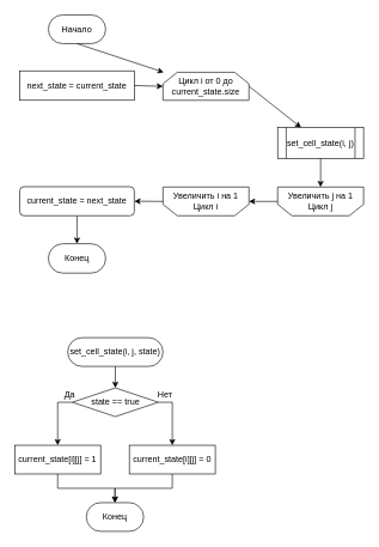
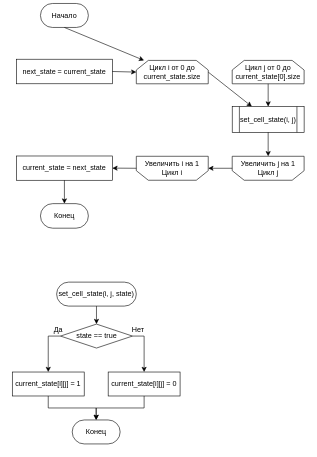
  <mxCell id="0" />
  <mxCell id="1" parent="0" />
  <mxCell id="2" value="set_cell_state(i, j, state)" style="rounded=1;whiteSpace=wrap;html=1;arcSize=50;container=1;" parent="1" vertex="1"><mxGeometry x="94" y="470" width="133" height="40" as="geometry"><mxRectangle x="230" y="79" width="90" height="20" as="alternateBounds" /></mxGeometry></mxCell>
  <mxCell id="3" value="state == true" style="rhombus;whiteSpace=wrap;html=1;" parent="1" vertex="1"><mxGeometry x="100.5" y="540" width="120" height="40" as="geometry" /></mxCell>
  <mxCell id="4" value="" style="endArrow=classic;html=1;rounded=0;exitX=0.5;exitY=1;exitDx=0;exitDy=0;entryX=0.5;entryY=0;entryDx=0;entryDy=0;" parent="1" source="2" target="3" edge="1"><mxGeometry width="50" height="50" relative="1" as="geometry"><mxPoint x="300" y="500" as="sourcePoint" /><mxPoint x="350" y="450" as="targetPoint" /></mxGeometry></mxCell>
  <mxCell id="5" value="current_state[i][j] = 1" style="rounded=0;whiteSpace=wrap;html=1;" parent="1" vertex="1"><mxGeometry x="20" y="620" width="120" height="40" as="geometry" /></mxCell>
  <mxCell id="6" value="current_state[i][j] = 0" style="rounded=0;whiteSpace=wrap;html=1;" parent="1" vertex="1"><mxGeometry x="180" y="620" width="120" height="40" as="geometry" /></mxCell>
  <mxCell id="7" value="" style="endArrow=classic;html=1;rounded=0;entryX=0.5;entryY=0;entryDx=0;entryDy=0;exitX=1;exitY=0.5;exitDx=0;exitDy=0;" parent="1" source="3" target="6" edge="1"><mxGeometry width="50" height="50" relative="1" as="geometry"><mxPoint x="270" y="610" as="sourcePoint" /><mxPoint x="320" y="560" as="targetPoint" /><Array as="points"><mxPoint x="240" y="560" /></Array></mxGeometry></mxCell>
  <mxCell id="8" value="" style="endArrow=classic;html=1;rounded=0;entryX=0.5;entryY=0;entryDx=0;entryDy=0;" parent="1" target="5" edge="1"><mxGeometry width="50" height="50" relative="1" as="geometry"><mxPoint x="100.5" y="560" as="sourcePoint" /><mxPoint x="150.5" y="510" as="targetPoint" /><Array as="points"><mxPoint x="80" y="560" /></Array></mxGeometry></mxCell>
  <mxCell id="9" value="Да" style="text;html=1;strokeColor=none;fillColor=none;align=center;verticalAlign=middle;whiteSpace=wrap;rounded=0;" parent="1" vertex="1"><mxGeometry x="67" y="535" width="60" height="30" as="geometry" /></mxCell>
  <mxCell id="10" value="Нет" style="text;html=1;strokeColor=none;fillColor=none;align=center;verticalAlign=middle;whiteSpace=wrap;rounded=0;" parent="1" vertex="1"><mxGeometry x="200" y="535" width="60" height="30" as="geometry" /></mxCell>
  <mxCell id="11" value="Конец" style="rounded=1;whiteSpace=wrap;html=1;arcSize=50;" parent="1" vertex="1"><mxGeometry x="120" y="700" width="80" height="40" as="geometry" /></mxCell>
  <mxCell id="12" value="" style="endArrow=classic;html=1;rounded=0;exitX=0.5;exitY=1;exitDx=0;exitDy=0;entryX=0.5;entryY=0;entryDx=0;entryDy=0;" parent="1" source="5" target="11" edge="1"><mxGeometry width="50" height="50" relative="1" as="geometry"><mxPoint x="0" y="750" as="sourcePoint" /><mxPoint x="50" y="700" as="targetPoint" /><Array as="points"><mxPoint x="80" y="680" /><mxPoint x="160" y="680" /></Array></mxGeometry></mxCell>
  <mxCell id="13" value="" style="endArrow=classic;html=1;rounded=0;exitX=0.5;exitY=1;exitDx=0;exitDy=0;entryX=0.5;entryY=0;entryDx=0;entryDy=0;" parent="1" source="6" target="11" edge="1"><mxGeometry width="50" height="50" relative="1" as="geometry"><mxPoint x="370" y="740" as="sourcePoint" /><mxPoint x="420" y="690" as="targetPoint" /><Array as="points"><mxPoint x="240" y="680" /><mxPoint x="160" y="680" /></Array></mxGeometry></mxCell>
- <mxCell id="14" value="Начало" style="rounded=1;whiteSpace=wrap;html=1;arcSize=50;container=1;" vertex="1" parent="1"><mxGeometry x="67" y="20" width="80" height="40" as="geometry"><mxRectangle x="230" y="79" width="90" height="20" as="alternateBounds" /></mxGeometry></mxCell>
+ <mxCell id="14" value="Начало" style="rounded=1;whiteSpace=wrap;html=1;arcSize=50;container=1;" vertex="1" parent="1"><mxGeometry x="67" y="5" width="80" height="40" as="geometry"><mxRectangle x="230" y="79" width="90" height="20" as="alternateBounds" /></mxGeometry></mxCell>
  <mxCell id="15" value="next_state = current_state" style="rounded=0;whiteSpace=wrap;html=1;" vertex="1" parent="1"><mxGeometry x="27" y="98" width="160" height="41" as="geometry" /></mxCell>
  <mxCell id="16" value="" style="endArrow=classic;html=1;rounded=0;exitX=0.5;exitY=1;exitDx=0;exitDy=0;" edge="1" parent="1" source="14" target="17"><mxGeometry width="50" height="50" relative="1" as="geometry"><mxPoint x="37" y="277" as="sourcePoint" /><mxPoint x="87" y="227" as="targetPoint" /></mxGeometry></mxCell>
  <mxCell id="17" value="Цикл i от 0 до current_state.size" style="shape=loopLimit;whiteSpace=wrap;html=1;" vertex="1" parent="1"><mxGeometry x="227" y="100" width="120" height="39" as="geometry" /></mxCell>
  <mxCell id="18" value="" style="endArrow=classic;html=1;rounded=0;exitX=1;exitY=0.5;exitDx=0;exitDy=0;entryX=0;entryY=0.5;entryDx=0;entryDy=0;" edge="1" parent="1" source="15" target="17"><mxGeometry width="50" height="50" relative="1" as="geometry"><mxPoint x="227" y="287" as="sourcePoint" /><mxPoint x="277" y="237" as="targetPoint" /></mxGeometry></mxCell>
+ <mxCell id="19" value="Цикл j от 0 до current_state[0].size" style="shape=loopLimit;whiteSpace=wrap;html=1;" vertex="1" parent="1"><mxGeometry x="387" y="100" width="120" height="39" as="geometry" /></mxCell>
  <mxCell id="20" value="" style="endArrow=classic;html=1;rounded=0;exitX=1;exitY=0.5;exitDx=0;exitDy=0;" edge="1" parent="1" source="17" target="33"><mxGeometry width="50" height="50" relative="1" as="geometry"><mxPoint x="337" y="277" as="sourcePoint" /><mxPoint x="387" y="227" as="targetPoint" /></mxGeometry></mxCell>
  <mxCell id="21" value="" style="group" vertex="1" connectable="0" parent="1"><mxGeometry x="227" y="260" width="120" height="40" as="geometry" /></mxCell>
  <mxCell id="22" value="" style="shape=loopLimit;whiteSpace=wrap;html=1;rotation=-180;" vertex="1" parent="21"><mxGeometry width="120" height="40" as="geometry" /></mxCell>
  <mxCell id="23" value="Увеличить i на 1&lt;br&gt;Цикл i" style="text;html=1;strokeColor=none;fillColor=none;align=center;verticalAlign=middle;whiteSpace=wrap;rounded=0;" vertex="1" parent="21"><mxGeometry y="8.0" width="120" height="24.0" as="geometry" /></mxCell>
  <mxCell id="24" value="" style="group" vertex="1" connectable="0" parent="1"><mxGeometry x="387" y="260" width="120" height="40" as="geometry" /></mxCell>
  <mxCell id="25" value="" style="shape=loopLimit;whiteSpace=wrap;html=1;rotation=-180;" vertex="1" parent="24"><mxGeometry width="120" height="40" as="geometry" /></mxCell>
  <mxCell id="26" value="Увеличить j на 1&lt;br&gt;Цикл j" style="text;html=1;strokeColor=none;fillColor=none;align=center;verticalAlign=middle;whiteSpace=wrap;rounded=0;" vertex="1" parent="24"><mxGeometry y="8.0" width="120" height="24.0" as="geometry" /></mxCell>
  <mxCell id="27" value="" style="endArrow=classic;html=1;rounded=0;exitX=0;exitY=0.5;exitDx=0;exitDy=0;entryX=1;entryY=0.5;entryDx=0;entryDy=0;" edge="1" parent="1" source="26" target="23"><mxGeometry width="50" height="50" relative="1" as="geometry"><mxPoint x="287" y="478" as="sourcePoint" /><mxPoint x="337" y="428" as="targetPoint" /></mxGeometry></mxCell>
- <mxCell id="28" value="current_state = next_state" style="whiteSpace=wrap;html=1;rounded=1;" vertex="1" parent="1"><mxGeometry x="27" y="259.5" width="160" height="40.5" as="geometry" /></mxCell>
+ <mxCell id="28" value="current_state = next_state" style="rounded=0;whiteSpace=wrap;html=1;" vertex="1" parent="1"><mxGeometry x="27" y="259.5" width="160" height="40.5" as="geometry" /></mxCell>
  <mxCell id="29" value="Конец" style="rounded=1;whiteSpace=wrap;html=1;arcSize=50;" vertex="1" parent="1"><mxGeometry x="67" y="339" width="80" height="41" as="geometry" /></mxCell>
  <mxCell id="30" value="" style="endArrow=classic;html=1;rounded=0;exitX=0.5;exitY=1;exitDx=0;exitDy=0;entryX=0.5;entryY=0;entryDx=0;entryDy=0;" edge="1" parent="1" source="28" target="29"><mxGeometry width="50" height="50" relative="1" as="geometry"><mxPoint x="27" y="228" as="sourcePoint" /><mxPoint x="77" y="178" as="targetPoint" /></mxGeometry></mxCell>
  <mxCell id="31" value="" style="endArrow=classic;html=1;rounded=0;entryX=1;entryY=0.5;entryDx=0;entryDy=0;exitX=0;exitY=0.5;exitDx=0;exitDy=0;" edge="1" parent="1" source="23" target="28"><mxGeometry width="50" height="50" relative="1" as="geometry"><mxPoint x="207" y="359" as="sourcePoint" /><mxPoint x="257" y="309" as="targetPoint" /></mxGeometry></mxCell>
+ <mxCell id="32" value="" style="endArrow=classic;html=1;rounded=0;exitX=0.5;exitY=1;exitDx=0;exitDy=0;entryX=0.5;entryY=0;entryDx=0;entryDy=0;" edge="1" parent="1" source="19" target="33"><mxGeometry width="50" height="50" relative="1" as="geometry"><mxPoint x="387" y="328" as="sourcePoint" /><mxPoint x="457" y="168" as="targetPoint" /></mxGeometry></mxCell>
  <mxCell id="33" value="&lt;font style=&quot;font-size: 12px&quot;&gt;set_cell_state(i, j)&lt;/font&gt;" style="shape=process;whiteSpace=wrap;html=1;backgroundOutline=1;" vertex="1" parent="1"><mxGeometry x="387" y="177" width="120" height="43" as="geometry" /></mxCell>
  <mxCell id="34" value="" style="endArrow=classic;html=1;rounded=0;exitX=0.5;exitY=1;exitDx=0;exitDy=0;entryX=0.5;entryY=1;entryDx=0;entryDy=0;" edge="1" parent="1" source="33" target="25"><mxGeometry width="50" height="50" relative="1" as="geometry"><mxPoint x="547" y="328" as="sourcePoint" /><mxPoint x="597" y="278" as="targetPoint" /></mxGeometry></mxCell>
